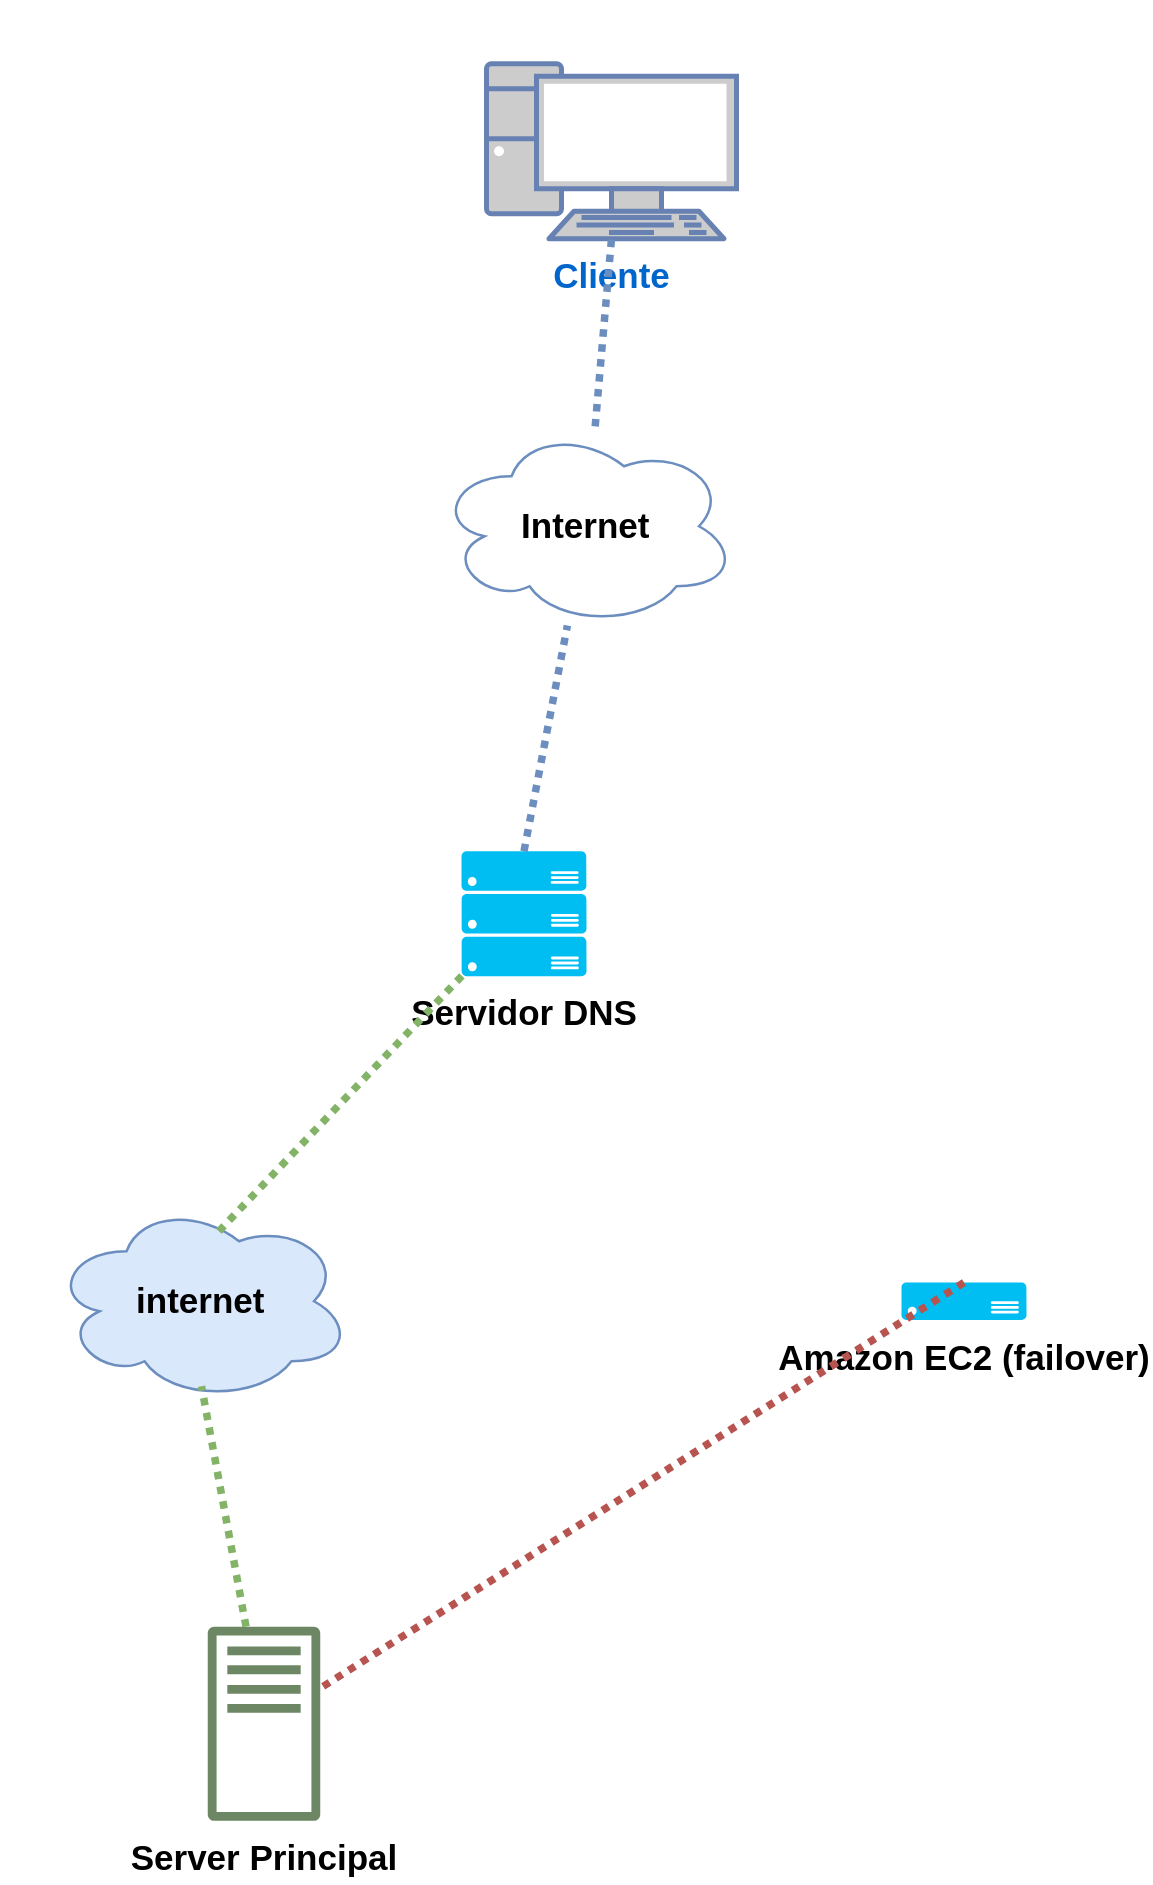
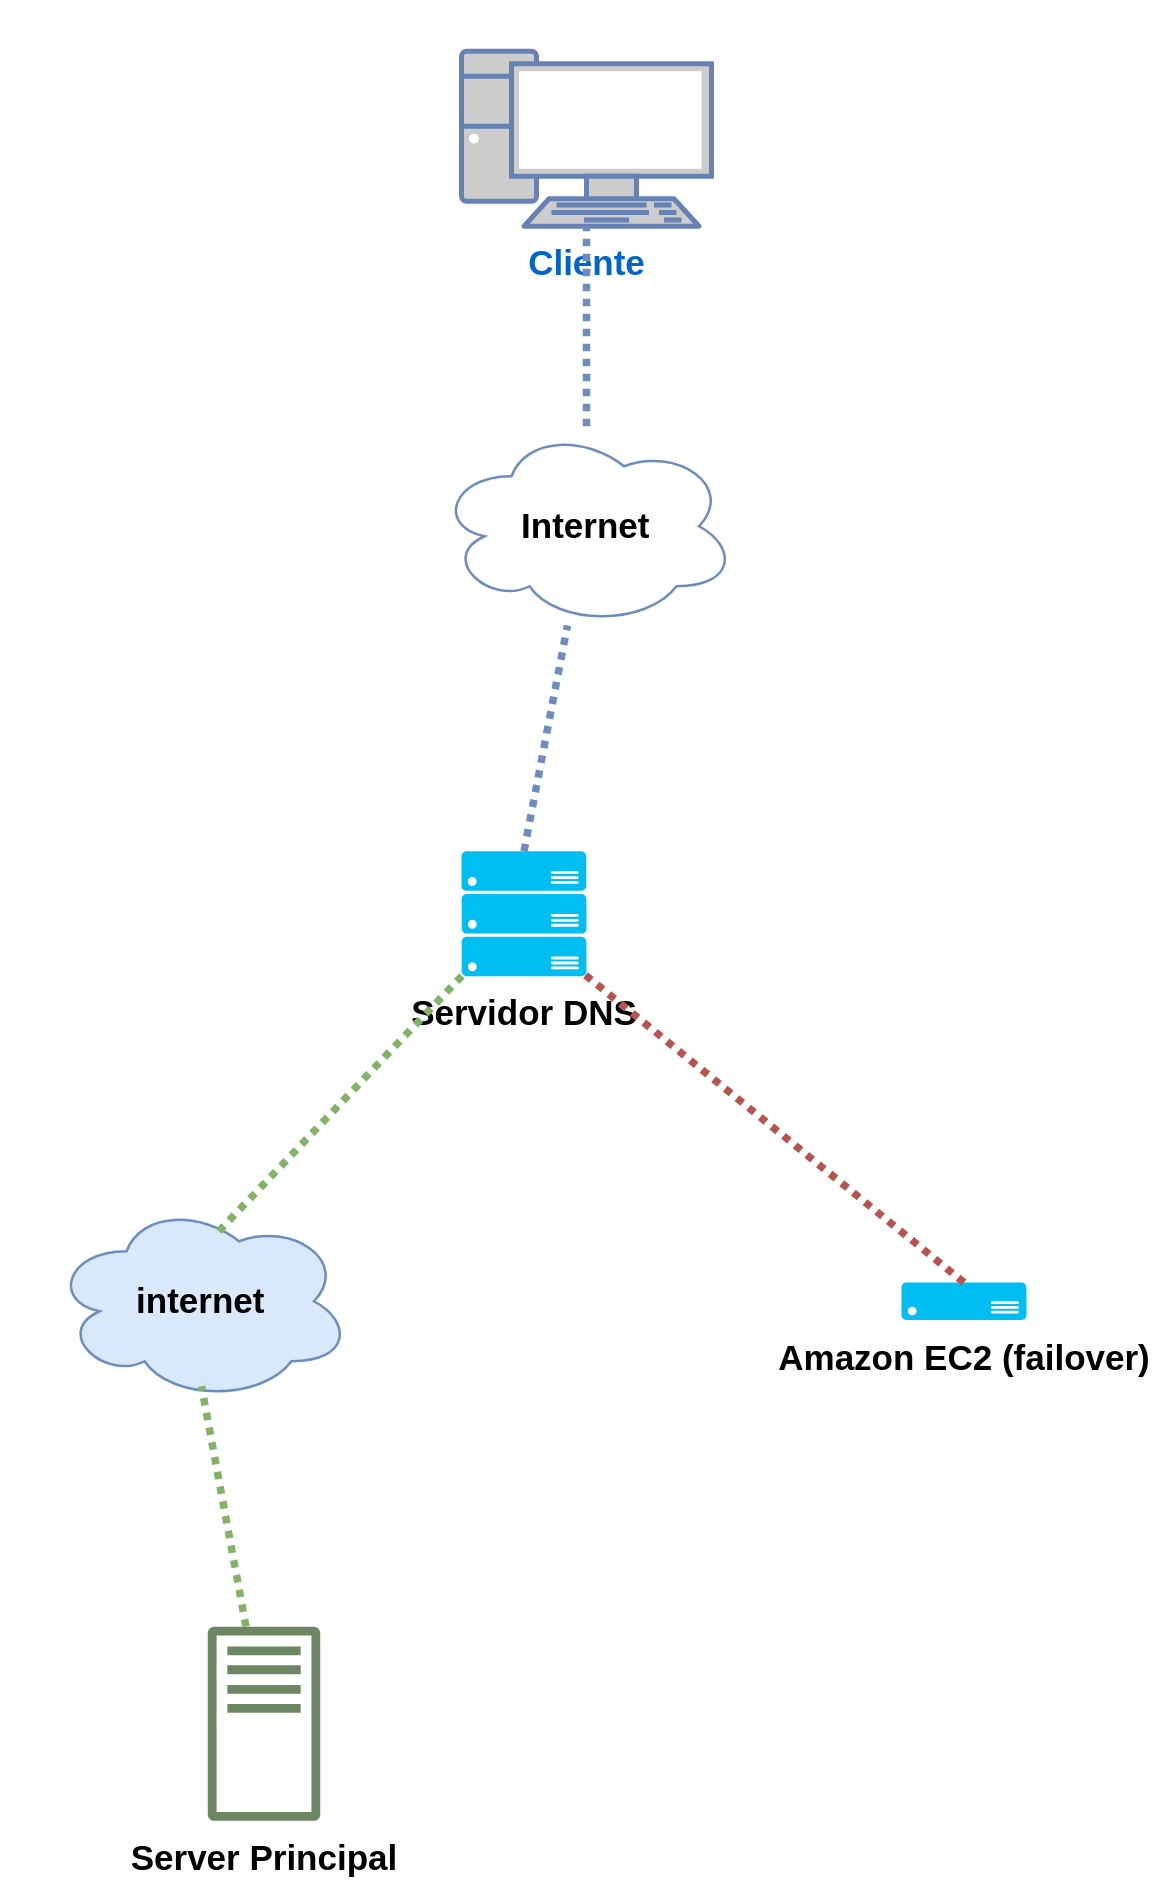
  <mxCell id="0" />
  <mxCell id="1" parent="0" />
- <mxCell id="2" value="Cliente" style="fontColor=#0066CC;verticalAlign=top;verticalLabelPosition=bottom;labelPosition=center;align=center;html=1;outlineConnect=0;fillColor=#CCCCCC;strokeColor=#6881B3;gradientColor=none;gradientDirection=north;strokeWidth=2;shape=mxgraph.networks.pc;fontStyle=1;fontSize=14;" vertex="1" parent="1"><mxGeometry x="194" y="25" width="100" height="70" as="geometry" /></mxCell>
+ <mxCell id="2" value="Cliente" style="fontColor=#0066CC;verticalAlign=top;verticalLabelPosition=bottom;labelPosition=center;align=center;html=1;outlineConnect=0;fillColor=#CCCCCC;strokeColor=#6881B3;gradientColor=none;gradientDirection=north;strokeWidth=2;shape=mxgraph.networks.pc;fontStyle=1;fontSize=14;" vertex="1" parent="1"><mxGeometry x="184" y="20" width="100" height="70" as="geometry" /></mxCell>
  <mxCell id="3" value="Internet" style="ellipse;shape=cloud;whiteSpace=wrap;html=1;fillColor=light-dark(#FFFFFF,#3399FF);strokeColor=#6c8ebf;fillStyle=solid;fontSize=14;fontStyle=1" vertex="1" parent="1"><mxGeometry x="174" y="170" width="120" height="80" as="geometry" /></mxCell>
  <mxCell id="4" value="Servidor DNS" style="verticalLabelPosition=bottom;html=1;verticalAlign=top;align=center;strokeColor=none;fillColor=#00BEF2;shape=mxgraph.azure.server_rack;fontStyle=1;fontSize=14;fontColor=light-dark(#000000,#000000);" vertex="1" parent="1"><mxGeometry x="184" y="340" width="50" height="50" as="geometry" /></mxCell>
  <mxCell id="5" value="Server Principal" style="sketch=0;outlineConnect=0;fontColor=light-dark(#000000,#000000);fillColor=#6d8764;strokeColor=#3A5431;dashed=0;verticalLabelPosition=bottom;verticalAlign=top;align=center;html=1;fontSize=14;fontStyle=1;aspect=fixed;pointerEvents=1;shape=mxgraph.aws4.traditional_server;" vertex="1" parent="1"><mxGeometry x="82.5" y="650" width="45" height="78" as="geometry" /></mxCell>
  <mxCell id="6" value="internet" style="ellipse;shape=cloud;whiteSpace=wrap;html=1;fillColor=light-dark(#DAE8FC,#3399FF);fillStyle=solid;strokeColor=#6c8ebf;fontSize=14;fontStyle=1" vertex="1" parent="1"><mxGeometry x="20" y="480" width="120" height="80" as="geometry" /></mxCell>
  <mxCell id="7" value="Amazon EC2 (failover)" style="verticalLabelPosition=bottom;html=1;verticalAlign=top;align=center;strokeColor=none;fillColor=#00BEF2;shape=mxgraph.azure.server;fontSize=14;fontStyle=1;fontColor=light-dark(#000000,#000000);" vertex="1" parent="1"><mxGeometry x="360" y="512.5" width="50" height="15" as="geometry" /></mxCell>
  <mxCell id="8" value="" style="endArrow=none;dashed=1;html=1;rounded=0;entryX=0.5;entryY=1;entryDx=0;entryDy=0;entryPerimeter=0;strokeWidth=3;dashPattern=1 1;fillColor=#dae8fc;strokeColor=#6c8ebf;" edge="1" parent="1" source="3" target="2"><mxGeometry width="50" height="50" relative="1" as="geometry"><mxPoint x="0" y="210" as="sourcePoint" /><mxPoint x="50" y="160" as="targetPoint" /></mxGeometry></mxCell>
  <mxCell id="9" value="" style="endArrow=none;dashed=1;html=1;rounded=0;exitX=0.5;exitY=0;exitDx=0;exitDy=0;exitPerimeter=0;fillColor=#dae8fc;strokeColor=#6c8ebf;strokeWidth=3;dashPattern=1 1;" edge="1" parent="1" source="4" target="3"><mxGeometry width="50" height="50" relative="1" as="geometry"><mxPoint x="244" y="180" as="sourcePoint" /><mxPoint x="244" y="100" as="targetPoint" /></mxGeometry></mxCell>
  <mxCell id="10" value="" style="endArrow=none;dashed=1;html=1;rounded=0;entryX=0.01;entryY=0.99;entryDx=0;entryDy=0;entryPerimeter=0;exitX=0.558;exitY=0.15;exitDx=0;exitDy=0;exitPerimeter=0;strokeWidth=3;dashPattern=1 1;fillColor=#d5e8d4;strokeColor=#82b366;" edge="1" parent="1" source="6" target="4"><mxGeometry width="50" height="50" relative="1" as="geometry"><mxPoint x="0" y="410" as="sourcePoint" /><mxPoint x="50" y="360" as="targetPoint" /></mxGeometry></mxCell>
  <mxCell id="11" value="" style="endArrow=none;dashed=1;html=1;rounded=0;entryX=0.5;entryY=0.925;entryDx=0;entryDy=0;entryPerimeter=0;fillColor=#d5e8d4;strokeColor=#82b366;strokeWidth=3;dashPattern=1 1;" edge="1" parent="1" source="5" target="6"><mxGeometry width="50" height="50" relative="1" as="geometry"><mxPoint x="-60" y="590" as="sourcePoint" /><mxPoint x="-10" y="540" as="targetPoint" /></mxGeometry></mxCell>
- <mxCell id="12" value="" style="endArrow=none;dashed=1;html=1;rounded=0;exitX=0.5;exitY=0;exitDx=0;exitDy=0;exitPerimeter=0;strokeWidth=3;dashPattern=1 1;fillColor=#f8cecc;strokeColor=#b85450;" edge="1" parent="1" source="7" target="5"><mxGeometry width="50" height="50" relative="1" as="geometry"><mxPoint x="0" y="410" as="sourcePoint" /><mxPoint x="50" y="360" as="targetPoint" /></mxGeometry></mxCell>
+ <mxCell id="12" value="" style="endArrow=none;dashed=1;html=1;rounded=0;entryX=0.99;entryY=0.99;entryDx=0;entryDy=0;entryPerimeter=0;exitX=0.5;exitY=0;exitDx=0;exitDy=0;exitPerimeter=0;strokeWidth=3;dashPattern=1 1;fillColor=#f8cecc;strokeColor=#b85450;" edge="1" parent="1" source="7" target="4"><mxGeometry width="50" height="50" relative="1" as="geometry"><mxPoint x="0" y="410" as="sourcePoint" /><mxPoint x="50" y="360" as="targetPoint" /></mxGeometry></mxCell>
